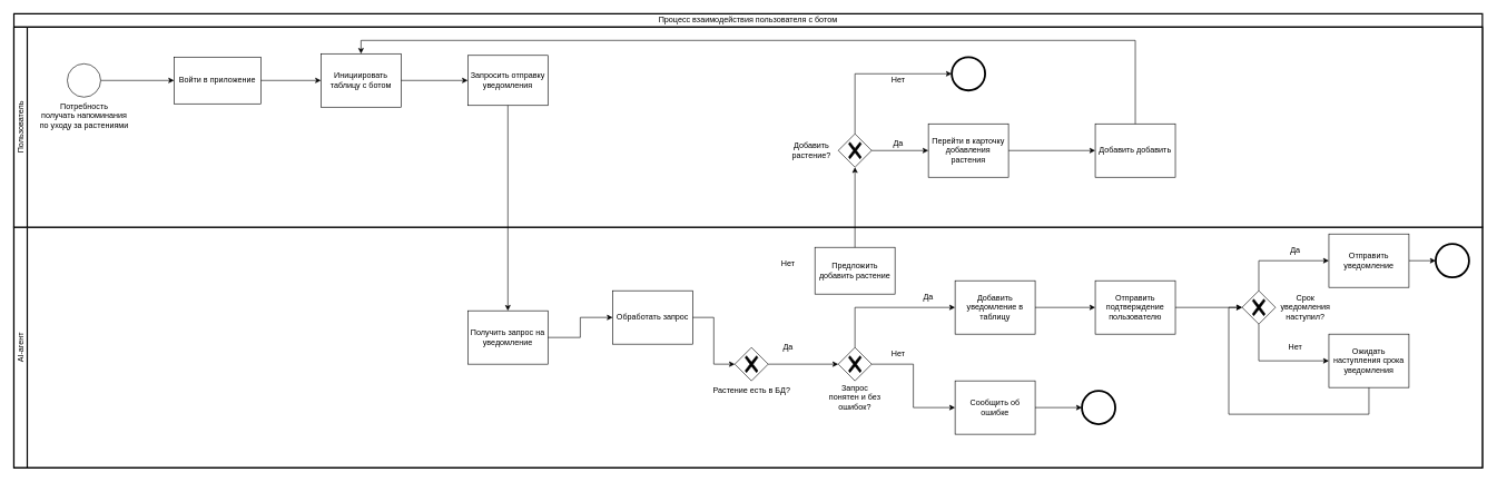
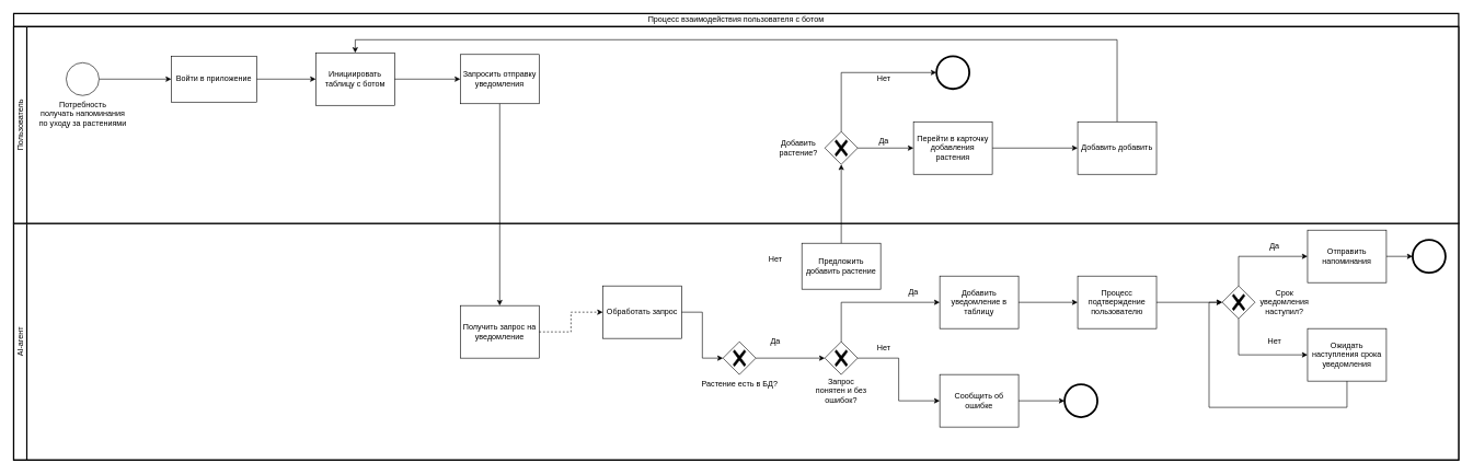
  <mxCell id="0" />
  <mxCell id="1" parent="0" />
  <mxCell id="2" value="Процесс взаимодействия пользователя с ботом" style="swimlane;html=1;startSize=20;fontStyle=0;collapsible=0;horizontal=1;swimlaneLine=1;strokeWidth=2;swimlaneFillColor=#ffffff;whiteSpace=wrap;" vertex="1" parent="1"><mxGeometry x="20" y="20" width="2200" height="680" as="geometry" /></mxCell>
  <mxCell id="3" value="AI-агент" style="swimlane;html=1;startSize=20;fontStyle=0;collapsible=0;horizontal=0;swimlaneLine=1;swimlaneFillColor=#ffffff;strokeWidth=2;whiteSpace=wrap;" vertex="1" parent="2"><mxGeometry y="320" width="2200" height="360" as="geometry" /></mxCell>
  <mxCell id="4" value="Получить запрос на уведомление" style="points=[[0.25,0,0],[0.5,0,0],[0.75,0,0],[1,0.25,0],[1,0.5,0],[1,0.75,0],[0.75,1,0],[0.5,1,0],[0.25,1,0],[0,0.75,0],[0,0.5,0],[0,0.25,0]];shape=mxgraph.bpmn.task2;whiteSpace=wrap;rectStyle=rounded;size=10;html=1;container=1;expand=0;collapsible=0;taskMarker=abstract;" vertex="1" parent="3"><mxGeometry x="680" y="125" width="120" height="80" as="geometry" /></mxCell>
  <mxCell id="5" value="Обработать запрос" style="points=[[0.25,0,0],[0.5,0,0],[0.75,0,0],[1,0.25,0],[1,0.5,0],[1,0.75,0],[0.75,1,0],[0.5,1,0],[0.25,1,0],[0,0.75,0],[0,0.5,0],[0,0.25,0]];shape=mxgraph.bpmn.task2;whiteSpace=wrap;rectStyle=rounded;size=10;html=1;container=1;expand=0;collapsible=0;taskMarker=abstract;" vertex="1" parent="3"><mxGeometry x="897" y="95" width="120" height="80" as="geometry" /></mxCell>
- <mxCell id="6" style="edgeStyle=orthogonalEdgeStyle;rounded=0;orthogonalLoop=1;jettySize=auto;html=1;entryX=0;entryY=0.5;entryDx=0;entryDy=0;entryPerimeter=0;" edge="1" parent="3" source="4" target="5"><mxGeometry relative="1" as="geometry" /></mxCell>
+ <mxCell id="6" style="edgeStyle=orthogonalEdgeStyle;rounded=0;orthogonalLoop=1;jettySize=auto;html=1;entryX=0;entryY=0.5;entryDx=0;entryDy=0;entryPerimeter=0;dashed=1;" edge="1" parent="3" source="4" target="5"><mxGeometry relative="1" as="geometry" /></mxCell>
  <mxCell id="7" style="edgeStyle=orthogonalEdgeStyle;rounded=0;orthogonalLoop=1;jettySize=auto;html=1;entryX=0;entryY=0.5;entryDx=0;entryDy=0;entryPerimeter=0;" edge="1" parent="3" source="5" target="9"><mxGeometry relative="1" as="geometry"><mxPoint x="1090" y="110" as="targetPoint" /></mxGeometry></mxCell>
  <mxCell id="8" style="edgeStyle=orthogonalEdgeStyle;rounded=0;orthogonalLoop=1;jettySize=auto;html=1;entryX=0;entryY=0.5;entryDx=0;entryDy=0;entryPerimeter=0;" edge="1" parent="3" source="9" target="14"><mxGeometry relative="1" as="geometry"><mxPoint x="1230.5" y="160" as="targetPoint" /></mxGeometry></mxCell>
  <mxCell id="9" value="Растение есть в БД?" style="points=[[0.25,0.25,0],[0.5,0,0],[0.75,0.25,0],[1,0.5,0],[0.75,0.75,0],[0.5,1,0],[0.25,0.75,0],[0,0.5,0]];shape=mxgraph.bpmn.gateway2;html=1;verticalLabelPosition=bottom;labelBackgroundColor=#ffffff;verticalAlign=top;align=center;perimeter=rhombusPerimeter;outlineConnect=0;outline=none;symbol=none;gwType=exclusive;" vertex="1" parent="3"><mxGeometry x="1080" y="180" width="50" height="50" as="geometry" /></mxCell>
  <mxCell id="10" value="Предложить добавить растение" style="points=[[0.25,0,0],[0.5,0,0],[0.75,0,0],[1,0.25,0],[1,0.5,0],[1,0.75,0],[0.75,1,0],[0.5,1,0],[0.25,1,0],[0,0.75,0],[0,0.5,0],[0,0.25,0]];shape=mxgraph.bpmn.task2;whiteSpace=wrap;rectStyle=rounded;size=10;html=1;container=1;expand=0;collapsible=0;taskMarker=abstract;" vertex="1" parent="3"><mxGeometry x="1200" y="30" width="120" height="70" as="geometry" /></mxCell>
  <mxCell id="11" value="Нет" style="text;html=1;strokeColor=none;fillColor=none;align=center;verticalAlign=middle;whiteSpace=wrap;rounded=0;" vertex="1" parent="3"><mxGeometry x="1120" y="40" width="80" height="30" as="geometry" /></mxCell>
  <mxCell id="12" value="Да" style="text;html=1;strokeColor=none;fillColor=none;align=center;verticalAlign=middle;whiteSpace=wrap;rounded=0;" vertex="1" parent="3"><mxGeometry x="1120" y="165" width="80" height="30" as="geometry" /></mxCell>
  <mxCell id="13" style="edgeStyle=orthogonalEdgeStyle;rounded=0;orthogonalLoop=1;jettySize=auto;html=1;" edge="1" parent="3" source="14" target="19"><mxGeometry relative="1" as="geometry" /></mxCell>
  <mxCell id="14" value="" style="points=[[0.25,0.25,0],[0.5,0,0],[0.75,0.25,0],[1,0.5,0],[0.75,0.75,0],[0.5,1,0],[0.25,0.75,0],[0,0.5,0]];shape=mxgraph.bpmn.gateway2;html=1;verticalLabelPosition=bottom;labelBackgroundColor=#ffffff;verticalAlign=top;align=center;perimeter=rhombusPerimeter;outlineConnect=0;outline=none;symbol=none;gwType=exclusive;" vertex="1" parent="3"><mxGeometry x="1235" y="180" width="50" height="50" as="geometry" /></mxCell>
  <mxCell id="15" value="Запрос понятен и без ошибок?" style="text;html=1;strokeColor=none;fillColor=none;align=center;verticalAlign=middle;whiteSpace=wrap;rounded=0;" vertex="1" parent="3"><mxGeometry x="1220" y="240" width="80" height="30" as="geometry" /></mxCell>
  <mxCell id="16" value="Добавить уведомление в таблицу" style="points=[[0.25,0,0],[0.5,0,0],[0.75,0,0],[1,0.25,0],[1,0.5,0],[1,0.75,0],[0.75,1,0],[0.5,1,0],[0.25,1,0],[0,0.75,0],[0,0.5,0],[0,0.25,0]];shape=mxgraph.bpmn.task2;whiteSpace=wrap;rectStyle=rounded;size=10;html=1;container=1;expand=0;collapsible=0;taskMarker=abstract;" vertex="1" parent="3"><mxGeometry x="1410" y="80" width="120" height="80" as="geometry" /></mxCell>
  <mxCell id="17" style="edgeStyle=orthogonalEdgeStyle;rounded=0;orthogonalLoop=1;jettySize=auto;html=1;entryX=0;entryY=0.5;entryDx=0;entryDy=0;entryPerimeter=0;exitX=0.5;exitY=0;exitDx=0;exitDy=0;exitPerimeter=0;" edge="1" parent="3" source="14" target="16"><mxGeometry relative="1" as="geometry" /></mxCell>
  <mxCell id="18" value="Да" style="text;html=1;strokeColor=none;fillColor=none;align=center;verticalAlign=middle;whiteSpace=wrap;rounded=0;" vertex="1" parent="3"><mxGeometry x="1330" y="90" width="80" height="30" as="geometry" /></mxCell>
  <mxCell id="19" value="Сообщить об ошибке" style="points=[[0.25,0,0],[0.5,0,0],[0.75,0,0],[1,0.25,0],[1,0.5,0],[1,0.75,0],[0.75,1,0],[0.5,1,0],[0.25,1,0],[0,0.75,0],[0,0.5,0],[0,0.25,0]];shape=mxgraph.bpmn.task2;whiteSpace=wrap;rectStyle=rounded;size=10;html=1;container=1;expand=0;collapsible=0;taskMarker=abstract;" vertex="1" parent="3"><mxGeometry x="1410" y="230" width="120" height="80" as="geometry" /></mxCell>
  <mxCell id="20" value="Нет" style="text;html=1;strokeColor=none;fillColor=none;align=center;verticalAlign=middle;whiteSpace=wrap;rounded=0;" vertex="1" parent="3"><mxGeometry x="1285" y="175" width="80" height="30" as="geometry" /></mxCell>
- <mxCell id="21" value="Отправить подтверждение пользователю" style="points=[[0.25,0,0],[0.5,0,0],[0.75,0,0],[1,0.25,0],[1,0.5,0],[1,0.75,0],[0.75,1,0],[0.5,1,0],[0.25,1,0],[0,0.75,0],[0,0.5,0],[0,0.25,0]];shape=mxgraph.bpmn.task2;whiteSpace=wrap;rectStyle=rounded;size=10;html=1;container=1;expand=0;collapsible=0;taskMarker=abstract;" vertex="1" parent="3"><mxGeometry x="1620" y="80" width="120" height="80" as="geometry" /></mxCell>
+ <mxCell id="21" value="Процесс подтверждение пользователю" style="points=[[0.25,0,0],[0.5,0,0],[0.75,0,0],[1,0.25,0],[1,0.5,0],[1,0.75,0],[0.75,1,0],[0.5,1,0],[0.25,1,0],[0,0.75,0],[0,0.5,0],[0,0.25,0]];shape=mxgraph.bpmn.task2;whiteSpace=wrap;rectStyle=rounded;size=10;html=1;container=1;expand=0;collapsible=0;taskMarker=abstract;" vertex="1" parent="3"><mxGeometry x="1620" y="80" width="120" height="80" as="geometry" /></mxCell>
  <mxCell id="22" style="edgeStyle=orthogonalEdgeStyle;rounded=0;orthogonalLoop=1;jettySize=auto;html=1;entryX=0;entryY=0.5;entryDx=0;entryDy=0;entryPerimeter=0;" edge="1" parent="3" source="16" target="21"><mxGeometry relative="1" as="geometry" /></mxCell>
  <mxCell id="23" value="" style="points=[[0.145,0.145,0],[0.5,0,0],[0.855,0.145,0],[1,0.5,0],[0.855,0.855,0],[0.5,1,0],[0.145,0.855,0],[0,0.5,0]];shape=mxgraph.bpmn.event;html=1;verticalLabelPosition=bottom;labelBackgroundColor=#ffffff;verticalAlign=top;align=center;perimeter=ellipsePerimeter;outlineConnect=0;aspect=fixed;outline=end;symbol=terminate2;" vertex="1" parent="3"><mxGeometry x="2130" y="25" width="50" height="50" as="geometry" /></mxCell>
  <mxCell id="24" style="edgeStyle=orthogonalEdgeStyle;rounded=0;orthogonalLoop=1;jettySize=auto;html=1;" edge="1" parent="3" source="21"><mxGeometry relative="1" as="geometry"><mxPoint x="1840" y="120" as="targetPoint" /></mxGeometry></mxCell>
  <mxCell id="25" value="" style="points=[[0.145,0.145,0],[0.5,0,0],[0.855,0.145,0],[1,0.5,0],[0.855,0.855,0],[0.5,1,0],[0.145,0.855,0],[0,0.5,0]];shape=mxgraph.bpmn.event;html=1;verticalLabelPosition=bottom;labelBackgroundColor=#ffffff;verticalAlign=top;align=center;perimeter=ellipsePerimeter;outlineConnect=0;aspect=fixed;outline=end;symbol=terminate2;" vertex="1" parent="3"><mxGeometry x="1600" y="245" width="50" height="50" as="geometry" /></mxCell>
  <mxCell id="26" style="edgeStyle=orthogonalEdgeStyle;rounded=0;orthogonalLoop=1;jettySize=auto;html=1;entryX=0;entryY=0.5;entryDx=0;entryDy=0;entryPerimeter=0;" edge="1" parent="3" source="19" target="25"><mxGeometry relative="1" as="geometry" /></mxCell>
  <mxCell id="27" value="" style="points=[[0.25,0.25,0],[0.5,0,0],[0.75,0.25,0],[1,0.5,0],[0.75,0.75,0],[0.5,1,0],[0.25,0.75,0],[0,0.5,0]];shape=mxgraph.bpmn.gateway2;html=1;verticalLabelPosition=bottom;labelBackgroundColor=#ffffff;verticalAlign=top;align=center;perimeter=rhombusPerimeter;outlineConnect=0;outline=none;symbol=none;gwType=exclusive;" vertex="1" parent="3"><mxGeometry x="1840" y="95" width="50" height="50" as="geometry" /></mxCell>
  <mxCell id="28" style="edgeStyle=orthogonalEdgeStyle;rounded=0;orthogonalLoop=1;jettySize=auto;html=1;" edge="1" parent="3" source="29" target="23"><mxGeometry relative="1" as="geometry" /></mxCell>
- <mxCell id="29" value="Отправить уведомление" style="points=[[0.25,0,0],[0.5,0,0],[0.75,0,0],[1,0.25,0],[1,0.5,0],[1,0.75,0],[0.75,1,0],[0.5,1,0],[0.25,1,0],[0,0.75,0],[0,0.5,0],[0,0.25,0]];shape=mxgraph.bpmn.task2;whiteSpace=wrap;rectStyle=rounded;size=10;html=1;container=1;expand=0;collapsible=0;taskMarker=abstract;" vertex="1" parent="3"><mxGeometry x="1970" y="10" width="120" height="80" as="geometry" /></mxCell>
+ <mxCell id="29" value="Отправить напоминания" style="points=[[0.25,0,0],[0.5,0,0],[0.75,0,0],[1,0.25,0],[1,0.5,0],[1,0.75,0],[0.75,1,0],[0.5,1,0],[0.25,1,0],[0,0.75,0],[0,0.5,0],[0,0.25,0]];shape=mxgraph.bpmn.task2;whiteSpace=wrap;rectStyle=rounded;size=10;html=1;container=1;expand=0;collapsible=0;taskMarker=abstract;" vertex="1" parent="3"><mxGeometry x="1970" y="10" width="120" height="80" as="geometry" /></mxCell>
  <mxCell id="30" style="edgeStyle=orthogonalEdgeStyle;rounded=0;orthogonalLoop=1;jettySize=auto;html=1;entryX=0;entryY=0.5;entryDx=0;entryDy=0;entryPerimeter=0;exitX=0.5;exitY=0;exitDx=0;exitDy=0;exitPerimeter=0;" edge="1" parent="3" source="27" target="29"><mxGeometry relative="1" as="geometry" /></mxCell>
  <mxCell id="31" value="Ожидать наступления срока уведомления" style="points=[[0.25,0,0],[0.5,0,0],[0.75,0,0],[1,0.25,0],[1,0.5,0],[1,0.75,0],[0.75,1,0],[0.5,1,0],[0.25,1,0],[0,0.75,0],[0,0.5,0],[0,0.25,0]];shape=mxgraph.bpmn.task2;whiteSpace=wrap;rectStyle=rounded;size=10;html=1;container=1;expand=0;collapsible=0;taskMarker=abstract;" vertex="1" parent="3"><mxGeometry x="1970" y="160" width="120" height="80" as="geometry" /></mxCell>
  <mxCell id="32" style="edgeStyle=orthogonalEdgeStyle;rounded=0;orthogonalLoop=1;jettySize=auto;html=1;entryX=0;entryY=0.5;entryDx=0;entryDy=0;entryPerimeter=0;exitX=0.5;exitY=1;exitDx=0;exitDy=0;exitPerimeter=0;" edge="1" parent="3" source="27" target="31"><mxGeometry relative="1" as="geometry" /></mxCell>
  <mxCell id="33" value="Срок уведомления наступил?" style="text;html=1;strokeColor=none;fillColor=none;align=center;verticalAlign=middle;whiteSpace=wrap;rounded=0;" vertex="1" parent="3"><mxGeometry x="1890" y="105" width="90" height="30" as="geometry" /></mxCell>
  <mxCell id="34" value="Да" style="text;html=1;strokeColor=none;fillColor=none;align=center;verticalAlign=middle;whiteSpace=wrap;rounded=0;" vertex="1" parent="3"><mxGeometry x="1880" y="20" width="80" height="30" as="geometry" /></mxCell>
  <mxCell id="35" value="Нет" style="text;html=1;strokeColor=none;fillColor=none;align=center;verticalAlign=middle;whiteSpace=wrap;rounded=0;" vertex="1" parent="3"><mxGeometry x="1880" y="165" width="80" height="30" as="geometry" /></mxCell>
  <mxCell id="36" style="edgeStyle=orthogonalEdgeStyle;rounded=0;orthogonalLoop=1;jettySize=auto;html=1;entryX=0;entryY=0.5;entryDx=0;entryDy=0;entryPerimeter=0;exitX=0.5;exitY=1;exitDx=0;exitDy=0;exitPerimeter=0;" edge="1" parent="3" source="31" target="27"><mxGeometry relative="1" as="geometry"><Array as="points"><mxPoint x="2030" y="280" /><mxPoint x="1820" y="280" /><mxPoint x="1820" y="120" /></Array></mxGeometry></mxCell>
  <mxCell id="37" value="Пользователь" style="swimlane;html=1;startSize=20;fontStyle=0;collapsible=0;horizontal=0;swimlaneLine=1;swimlaneFillColor=#ffffff;strokeWidth=2;whiteSpace=wrap;" vertex="1" parent="2"><mxGeometry y="20" width="2200" height="300" as="geometry" /></mxCell>
  <mxCell id="38" style="edgeStyle=orthogonalEdgeStyle;rounded=0;orthogonalLoop=1;jettySize=auto;html=1;" edge="1" parent="37" source="39" target="40"><mxGeometry relative="1" as="geometry" /></mxCell>
  <mxCell id="39" value="Потребность&lt;div&gt;получать напоминания&lt;/div&gt;&lt;div&gt;по уходу за растениями&lt;/div&gt;" style="points=[[0.145,0.145,0],[0.5,0,0],[0.855,0.145,0],[1,0.5,0],[0.855,0.855,0],[0.5,1,0],[0.145,0.855,0],[0,0.5,0]];shape=mxgraph.bpmn.event;html=1;verticalLabelPosition=bottom;labelBackgroundColor=#ffffff;verticalAlign=top;align=center;perimeter=ellipsePerimeter;outlineConnect=0;aspect=fixed;outline=standard;symbol=general;" vertex="1" parent="37"><mxGeometry x="80" y="55" width="50" height="50" as="geometry" /></mxCell>
  <mxCell id="40" value="Войти в приложение" style="points=[[0.25,0,0],[0.5,0,0],[0.75,0,0],[1,0.25,0],[1,0.5,0],[1,0.75,0],[0.75,1,0],[0.5,1,0],[0.25,1,0],[0,0.75,0],[0,0.5,0],[0,0.25,0]];shape=mxgraph.bpmn.task2;whiteSpace=wrap;rectStyle=rounded;size=10;html=1;container=1;expand=0;collapsible=0;taskMarker=abstract;" vertex="1" parent="37"><mxGeometry x="240" y="45" width="130" height="70" as="geometry" /></mxCell>
  <mxCell id="41" value="Инициировать таблицу с ботом" style="points=[[0.25,0,0],[0.5,0,0],[0.75,0,0],[1,0.25,0],[1,0.5,0],[1,0.75,0],[0.75,1,0],[0.5,1,0],[0.25,1,0],[0,0.75,0],[0,0.5,0],[0,0.25,0]];shape=mxgraph.bpmn.task2;whiteSpace=wrap;rectStyle=rounded;size=10;html=1;container=1;expand=0;collapsible=0;taskMarker=abstract;" vertex="1" parent="37"><mxGeometry x="460" y="40" width="120" height="80" as="geometry" /></mxCell>
  <mxCell id="42" style="edgeStyle=orthogonalEdgeStyle;rounded=0;orthogonalLoop=1;jettySize=auto;html=1;entryX=0;entryY=0.5;entryDx=0;entryDy=0;entryPerimeter=0;" edge="1" parent="37" source="40" target="41"><mxGeometry relative="1" as="geometry" /></mxCell>
  <mxCell id="43" value="Запросить отправку уведомления" style="points=[[0.25,0,0],[0.5,0,0],[0.75,0,0],[1,0.25,0],[1,0.5,0],[1,0.75,0],[0.75,1,0],[0.5,1,0],[0.25,1,0],[0,0.75,0],[0,0.5,0],[0,0.25,0]];shape=mxgraph.bpmn.task2;whiteSpace=wrap;rectStyle=rounded;size=10;html=1;container=1;expand=0;collapsible=0;taskMarker=abstract;" vertex="1" parent="37"><mxGeometry x="680" y="42.5" width="120" height="75" as="geometry" /></mxCell>
  <mxCell id="44" style="edgeStyle=orthogonalEdgeStyle;rounded=0;orthogonalLoop=1;jettySize=auto;html=1;entryX=0;entryY=0.5;entryDx=0;entryDy=0;entryPerimeter=0;" edge="1" parent="37" source="41" target="43"><mxGeometry relative="1" as="geometry" /></mxCell>
  <mxCell id="45" style="edgeStyle=orthogonalEdgeStyle;rounded=0;orthogonalLoop=1;jettySize=auto;html=1;" edge="1" parent="37" source="46" target="52"><mxGeometry relative="1" as="geometry" /></mxCell>
  <mxCell id="46" value="" style="points=[[0.25,0.25,0],[0.5,0,0],[0.75,0.25,0],[1,0.5,0],[0.75,0.75,0],[0.5,1,0],[0.25,0.75,0],[0,0.5,0]];shape=mxgraph.bpmn.gateway2;html=1;verticalLabelPosition=bottom;labelBackgroundColor=#ffffff;verticalAlign=top;align=center;perimeter=rhombusPerimeter;outlineConnect=0;outline=none;symbol=none;gwType=exclusive;" vertex="1" parent="37"><mxGeometry x="1235" y="160" width="50" height="50" as="geometry" /></mxCell>
  <mxCell id="47" value="Добавить растение?" style="text;html=1;strokeColor=none;fillColor=none;align=center;verticalAlign=middle;whiteSpace=wrap;rounded=0;" vertex="1" parent="37"><mxGeometry x="1155" y="170" width="80" height="30" as="geometry" /></mxCell>
  <mxCell id="48" value="" style="points=[[0.145,0.145,0],[0.5,0,0],[0.855,0.145,0],[1,0.5,0],[0.855,0.855,0],[0.5,1,0],[0.145,0.855,0],[0,0.5,0]];shape=mxgraph.bpmn.event;html=1;verticalLabelPosition=bottom;labelBackgroundColor=#ffffff;verticalAlign=top;align=center;perimeter=ellipsePerimeter;outlineConnect=0;aspect=fixed;outline=end;symbol=terminate2;" vertex="1" parent="37"><mxGeometry x="1405" y="45" width="50" height="50" as="geometry" /></mxCell>
  <mxCell id="49" style="edgeStyle=orthogonalEdgeStyle;rounded=0;orthogonalLoop=1;jettySize=auto;html=1;entryX=0;entryY=0.5;entryDx=0;entryDy=0;entryPerimeter=0;exitX=0.5;exitY=0;exitDx=0;exitDy=0;exitPerimeter=0;" edge="1" parent="37" source="46" target="48"><mxGeometry relative="1" as="geometry" /></mxCell>
  <mxCell id="50" value="Нет" style="text;html=1;strokeColor=none;fillColor=none;align=center;verticalAlign=middle;whiteSpace=wrap;rounded=0;" vertex="1" parent="37"><mxGeometry x="1285" y="65" width="80" height="30" as="geometry" /></mxCell>
  <mxCell id="51" style="edgeStyle=orthogonalEdgeStyle;rounded=0;orthogonalLoop=1;jettySize=auto;html=1;entryX=0;entryY=0.5;entryDx=0;entryDy=0;entryPerimeter=0;" edge="1" parent="37" source="52" target="54"><mxGeometry relative="1" as="geometry"><mxPoint x="1580" y="280" as="targetPoint" /></mxGeometry></mxCell>
  <mxCell id="52" value="Перейти в карточку добавления растения" style="points=[[0.25,0,0],[0.5,0,0],[0.75,0,0],[1,0.25,0],[1,0.5,0],[1,0.75,0],[0.75,1,0],[0.5,1,0],[0.25,1,0],[0,0.75,0],[0,0.5,0],[0,0.25,0]];shape=mxgraph.bpmn.task2;whiteSpace=wrap;rectStyle=rounded;size=10;html=1;container=1;expand=0;collapsible=0;taskMarker=abstract;" vertex="1" parent="37"><mxGeometry x="1370" y="145" width="120" height="80" as="geometry" /></mxCell>
  <mxCell id="53" value="Да" style="text;html=1;strokeColor=none;fillColor=none;align=center;verticalAlign=middle;whiteSpace=wrap;rounded=0;" vertex="1" parent="37"><mxGeometry x="1285" y="160" width="80" height="30" as="geometry" /></mxCell>
  <mxCell id="54" value="Добавить добавить" style="points=[[0.25,0,0],[0.5,0,0],[0.75,0,0],[1,0.25,0],[1,0.5,0],[1,0.75,0],[0.75,1,0],[0.5,1,0],[0.25,1,0],[0,0.75,0],[0,0.5,0],[0,0.25,0]];shape=mxgraph.bpmn.task2;whiteSpace=wrap;rectStyle=rounded;size=10;html=1;container=1;expand=0;collapsible=0;taskMarker=abstract;" vertex="1" parent="37"><mxGeometry x="1620" y="145" width="120" height="80" as="geometry" /></mxCell>
  <mxCell id="55" style="edgeStyle=orthogonalEdgeStyle;rounded=0;orthogonalLoop=1;jettySize=auto;html=1;entryX=0.5;entryY=0;entryDx=0;entryDy=0;entryPerimeter=0;" edge="1" parent="37" source="54" target="41"><mxGeometry relative="1" as="geometry"><Array as="points"><mxPoint x="1680" y="20" /><mxPoint x="520" y="20" /></Array></mxGeometry></mxCell>
  <mxCell id="56" style="edgeStyle=orthogonalEdgeStyle;rounded=0;orthogonalLoop=1;jettySize=auto;html=1;" edge="1" parent="2" source="43" target="4"><mxGeometry relative="1" as="geometry" /></mxCell>
  <mxCell id="57" style="edgeStyle=orthogonalEdgeStyle;rounded=0;orthogonalLoop=1;jettySize=auto;html=1;" edge="1" parent="2" source="10" target="46"><mxGeometry relative="1" as="geometry" /></mxCell>
